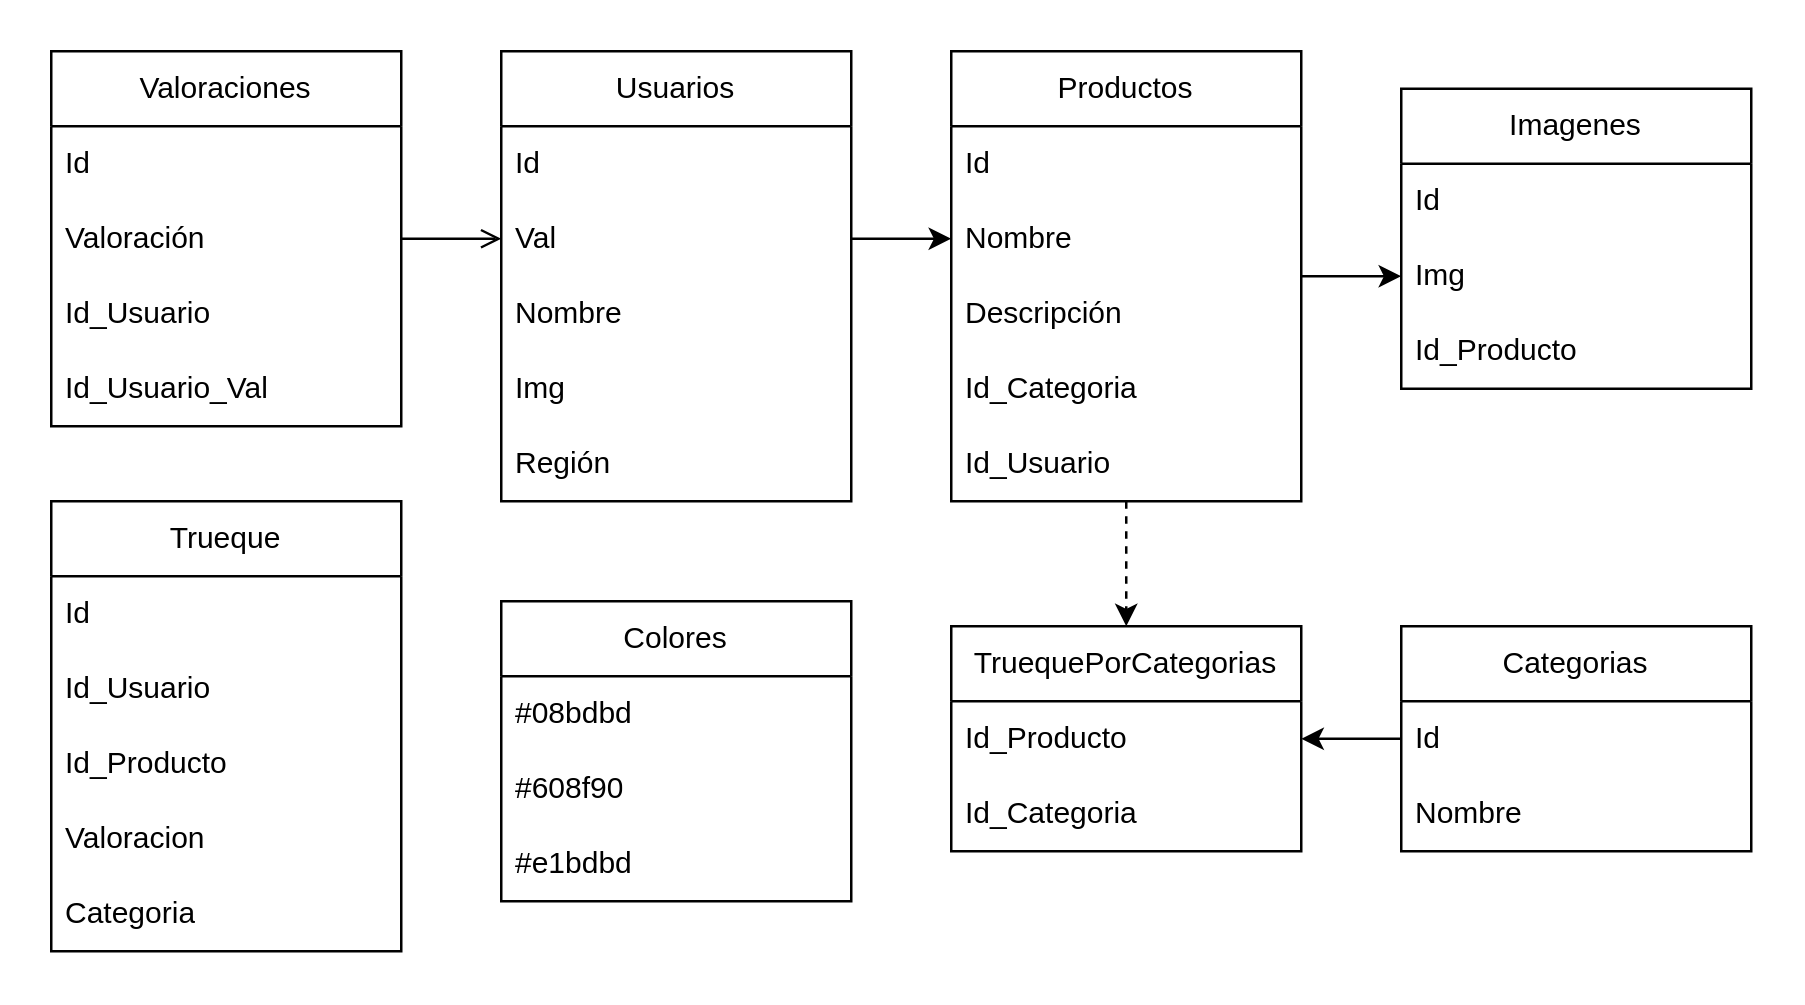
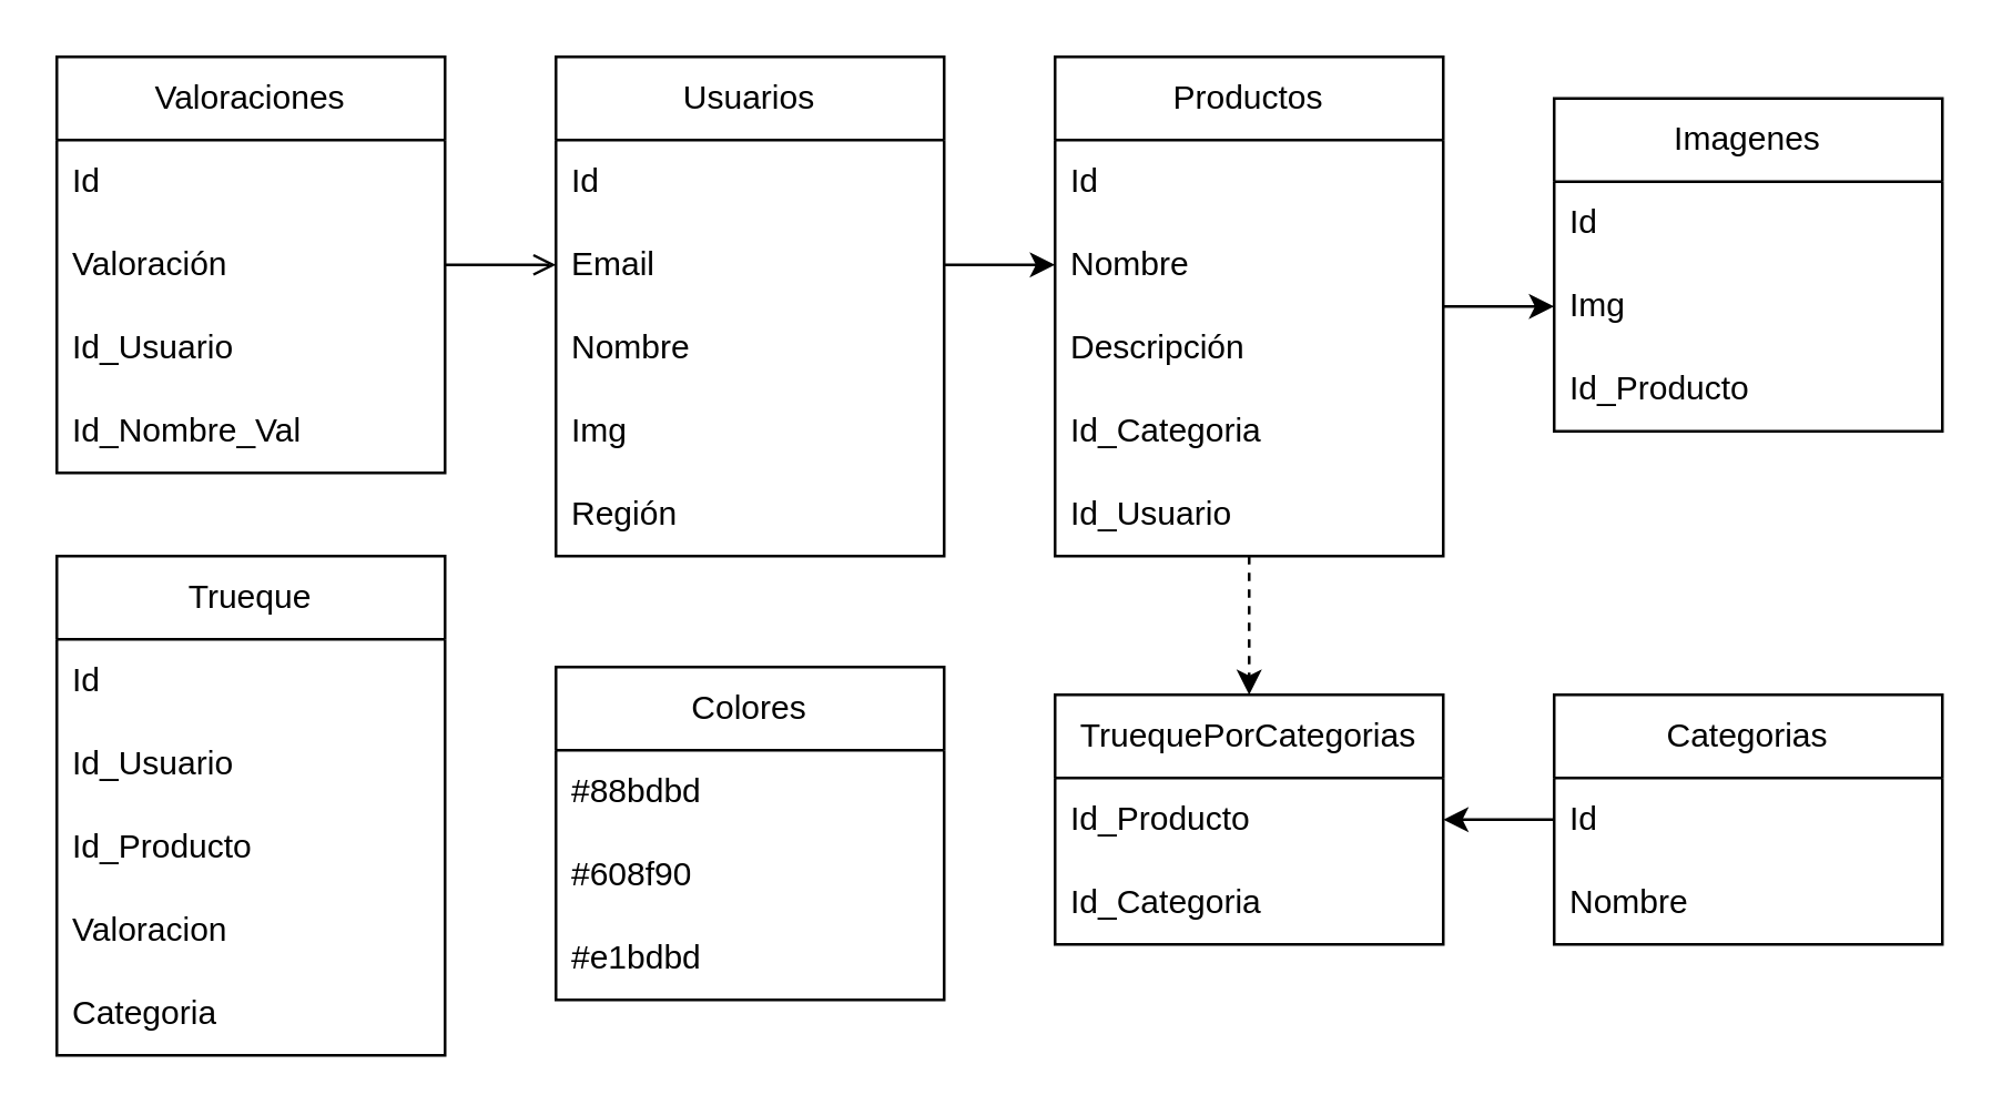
  <mxCell id="0" />
  <mxCell id="1" parent="0" />
  <mxCell id="2" value="Usuarios" style="swimlane;fontStyle=0;childLayout=stackLayout;horizontal=1;startSize=30;horizontalStack=0;resizeParent=1;resizeParentMax=0;resizeLast=0;collapsible=1;marginBottom=0;whiteSpace=wrap;html=1;" vertex="1" parent="1"><mxGeometry x="200" y="20" width="140" height="180" as="geometry" /></mxCell>
  <mxCell id="3" value="Id" style="text;strokeColor=none;fillColor=none;align=left;verticalAlign=middle;spacingLeft=4;spacingRight=4;overflow=hidden;points=[[0,0.5],[1,0.5]];portConstraint=eastwest;rotatable=0;whiteSpace=wrap;html=1;" vertex="1" parent="2"><mxGeometry y="30" width="140" height="30" as="geometry" /></mxCell>
- <mxCell id="4" value="Val" style="text;strokeColor=none;fillColor=none;align=left;verticalAlign=middle;spacingLeft=4;spacingRight=4;overflow=hidden;points=[[0,0.5],[1,0.5]];portConstraint=eastwest;rotatable=0;whiteSpace=wrap;html=1;" vertex="1" parent="2"><mxGeometry y="60" width="140" height="30" as="geometry" /></mxCell>
+ <mxCell id="4" value="Email" style="text;strokeColor=none;fillColor=none;align=left;verticalAlign=middle;spacingLeft=4;spacingRight=4;overflow=hidden;points=[[0,0.5],[1,0.5]];portConstraint=eastwest;rotatable=0;whiteSpace=wrap;html=1;" vertex="1" parent="2"><mxGeometry y="60" width="140" height="30" as="geometry" /></mxCell>
  <mxCell id="5" value="Nombre" style="text;strokeColor=none;fillColor=none;align=left;verticalAlign=middle;spacingLeft=4;spacingRight=4;overflow=hidden;points=[[0,0.5],[1,0.5]];portConstraint=eastwest;rotatable=0;whiteSpace=wrap;html=1;" vertex="1" parent="2"><mxGeometry y="90" width="140" height="30" as="geometry" /></mxCell>
  <mxCell id="6" value="Img" style="text;strokeColor=none;fillColor=none;align=left;verticalAlign=middle;spacingLeft=4;spacingRight=4;overflow=hidden;points=[[0,0.5],[1,0.5]];portConstraint=eastwest;rotatable=0;whiteSpace=wrap;html=1;" vertex="1" parent="2"><mxGeometry y="120" width="140" height="30" as="geometry" /></mxCell>
  <mxCell id="7" value="Región" style="text;strokeColor=none;fillColor=none;align=left;verticalAlign=middle;spacingLeft=4;spacingRight=4;overflow=hidden;points=[[0,0.5],[1,0.5]];portConstraint=eastwest;rotatable=0;whiteSpace=wrap;html=1;" vertex="1" parent="2"><mxGeometry y="150" width="140" height="30" as="geometry" /></mxCell>
  <mxCell id="8" value="Valoraciones" style="swimlane;fontStyle=0;childLayout=stackLayout;horizontal=1;startSize=30;horizontalStack=0;resizeParent=1;resizeParentMax=0;resizeLast=0;collapsible=1;marginBottom=0;whiteSpace=wrap;html=1;" vertex="1" parent="1"><mxGeometry x="20" y="20" width="140" height="150" as="geometry" /></mxCell>
  <mxCell id="9" value="Id" style="text;strokeColor=none;fillColor=none;align=left;verticalAlign=middle;spacingLeft=4;spacingRight=4;overflow=hidden;points=[[0,0.5],[1,0.5]];portConstraint=eastwest;rotatable=0;whiteSpace=wrap;html=1;" vertex="1" parent="8"><mxGeometry y="30" width="140" height="30" as="geometry" /></mxCell>
  <mxCell id="10" value="Valoración" style="text;strokeColor=none;fillColor=none;align=left;verticalAlign=middle;spacingLeft=4;spacingRight=4;overflow=hidden;points=[[0,0.5],[1,0.5]];portConstraint=eastwest;rotatable=0;whiteSpace=wrap;html=1;" vertex="1" parent="8"><mxGeometry y="60" width="140" height="30" as="geometry" /></mxCell>
  <mxCell id="11" value="Id_Usuario" style="text;strokeColor=none;fillColor=none;align=left;verticalAlign=middle;spacingLeft=4;spacingRight=4;overflow=hidden;points=[[0,0.5],[1,0.5]];portConstraint=eastwest;rotatable=0;whiteSpace=wrap;html=1;" vertex="1" parent="8"><mxGeometry y="90" width="140" height="30" as="geometry" /></mxCell>
- <mxCell id="12" value="Id_Usuario_Val" style="text;strokeColor=none;fillColor=none;align=left;verticalAlign=middle;spacingLeft=4;spacingRight=4;overflow=hidden;points=[[0,0.5],[1,0.5]];portConstraint=eastwest;rotatable=0;whiteSpace=wrap;html=1;" vertex="1" parent="8"><mxGeometry y="120" width="140" height="30" as="geometry" /></mxCell>
+ <mxCell id="12" value="Id_Nombre_Val" style="text;strokeColor=none;fillColor=none;align=left;verticalAlign=middle;spacingLeft=4;spacingRight=4;overflow=hidden;points=[[0,0.5],[1,0.5]];portConstraint=eastwest;rotatable=0;whiteSpace=wrap;html=1;" vertex="1" parent="8"><mxGeometry y="120" width="140" height="30" as="geometry" /></mxCell>
  <mxCell id="13" style="edgeStyle=orthogonalEdgeStyle;rounded=0;orthogonalLoop=1;jettySize=auto;html=1;entryX=0;entryY=0.5;entryDx=0;entryDy=0;" edge="1" parent="1" source="15" target="27"><mxGeometry relative="1" as="geometry" /></mxCell>
  <mxCell id="14" style="edgeStyle=orthogonalEdgeStyle;rounded=0;orthogonalLoop=1;jettySize=auto;html=1;entryX=0.5;entryY=0;entryDx=0;entryDy=0;dashed=1;" edge="1" parent="1" source="15" target="29"><mxGeometry relative="1" as="geometry" /></mxCell>
  <mxCell id="15" value="Productos" style="swimlane;fontStyle=0;childLayout=stackLayout;horizontal=1;startSize=30;horizontalStack=0;resizeParent=1;resizeParentMax=0;resizeLast=0;collapsible=1;marginBottom=0;whiteSpace=wrap;html=1;" vertex="1" parent="1"><mxGeometry x="380" y="20" width="140" height="180" as="geometry" /></mxCell>
  <mxCell id="16" value="Id" style="text;strokeColor=none;fillColor=none;align=left;verticalAlign=middle;spacingLeft=4;spacingRight=4;overflow=hidden;points=[[0,0.5],[1,0.5]];portConstraint=eastwest;rotatable=0;whiteSpace=wrap;html=1;" vertex="1" parent="15"><mxGeometry y="30" width="140" height="30" as="geometry" /></mxCell>
  <mxCell id="17" value="Nombre" style="text;strokeColor=none;fillColor=none;align=left;verticalAlign=middle;spacingLeft=4;spacingRight=4;overflow=hidden;points=[[0,0.5],[1,0.5]];portConstraint=eastwest;rotatable=0;whiteSpace=wrap;html=1;" vertex="1" parent="15"><mxGeometry y="60" width="140" height="30" as="geometry" /></mxCell>
  <mxCell id="18" value="Descripción" style="text;strokeColor=none;fillColor=none;align=left;verticalAlign=middle;spacingLeft=4;spacingRight=4;overflow=hidden;points=[[0,0.5],[1,0.5]];portConstraint=eastwest;rotatable=0;whiteSpace=wrap;html=1;" vertex="1" parent="15"><mxGeometry y="90" width="140" height="30" as="geometry" /></mxCell>
  <mxCell id="19" value="Id_Categoria" style="text;strokeColor=none;fillColor=none;align=left;verticalAlign=middle;spacingLeft=4;spacingRight=4;overflow=hidden;points=[[0,0.5],[1,0.5]];portConstraint=eastwest;rotatable=0;whiteSpace=wrap;html=1;" vertex="1" parent="15"><mxGeometry y="120" width="140" height="30" as="geometry" /></mxCell>
  <mxCell id="20" value="Id_Usuario" style="text;strokeColor=none;fillColor=none;align=left;verticalAlign=middle;spacingLeft=4;spacingRight=4;overflow=hidden;points=[[0,0.5],[1,0.5]];portConstraint=eastwest;rotatable=0;whiteSpace=wrap;html=1;" vertex="1" parent="15"><mxGeometry y="150" width="140" height="30" as="geometry" /></mxCell>
  <mxCell id="21" style="edgeStyle=orthogonalEdgeStyle;rounded=0;orthogonalLoop=1;jettySize=auto;html=1;entryX=1;entryY=0.5;entryDx=0;entryDy=0;" edge="1" parent="1" source="22" target="30"><mxGeometry relative="1" as="geometry" /></mxCell>
  <mxCell id="22" value="Categorias" style="swimlane;fontStyle=0;childLayout=stackLayout;horizontal=1;startSize=30;horizontalStack=0;resizeParent=1;resizeParentMax=0;resizeLast=0;collapsible=1;marginBottom=0;whiteSpace=wrap;html=1;" vertex="1" parent="1"><mxGeometry x="560" y="250" width="140" height="90" as="geometry" /></mxCell>
  <mxCell id="23" value="Id" style="text;strokeColor=none;fillColor=none;align=left;verticalAlign=middle;spacingLeft=4;spacingRight=4;overflow=hidden;points=[[0,0.5],[1,0.5]];portConstraint=eastwest;rotatable=0;whiteSpace=wrap;html=1;" vertex="1" parent="22"><mxGeometry y="30" width="140" height="30" as="geometry" /></mxCell>
  <mxCell id="24" value="Nombre" style="text;strokeColor=none;fillColor=none;align=left;verticalAlign=middle;spacingLeft=4;spacingRight=4;overflow=hidden;points=[[0,0.5],[1,0.5]];portConstraint=eastwest;rotatable=0;whiteSpace=wrap;html=1;" vertex="1" parent="22"><mxGeometry y="60" width="140" height="30" as="geometry" /></mxCell>
  <mxCell id="25" value="Imagenes" style="swimlane;fontStyle=0;childLayout=stackLayout;horizontal=1;startSize=30;horizontalStack=0;resizeParent=1;resizeParentMax=0;resizeLast=0;collapsible=1;marginBottom=0;whiteSpace=wrap;html=1;" vertex="1" parent="1"><mxGeometry x="560" y="35" width="140" height="120" as="geometry" /></mxCell>
  <mxCell id="26" value="Id" style="text;strokeColor=none;fillColor=none;align=left;verticalAlign=middle;spacingLeft=4;spacingRight=4;overflow=hidden;points=[[0,0.5],[1,0.5]];portConstraint=eastwest;rotatable=0;whiteSpace=wrap;html=1;" vertex="1" parent="25"><mxGeometry y="30" width="140" height="30" as="geometry" /></mxCell>
  <mxCell id="27" value="Img" style="text;strokeColor=none;fillColor=none;align=left;verticalAlign=middle;spacingLeft=4;spacingRight=4;overflow=hidden;points=[[0,0.5],[1,0.5]];portConstraint=eastwest;rotatable=0;whiteSpace=wrap;html=1;" vertex="1" parent="25"><mxGeometry y="60" width="140" height="30" as="geometry" /></mxCell>
  <mxCell id="28" value="Id_Producto" style="text;strokeColor=none;fillColor=none;align=left;verticalAlign=middle;spacingLeft=4;spacingRight=4;overflow=hidden;points=[[0,0.5],[1,0.5]];portConstraint=eastwest;rotatable=0;whiteSpace=wrap;html=1;" vertex="1" parent="25"><mxGeometry y="90" width="140" height="30" as="geometry" /></mxCell>
  <mxCell id="29" value="TruequePorCategorias" style="swimlane;fontStyle=0;childLayout=stackLayout;horizontal=1;startSize=30;horizontalStack=0;resizeParent=1;resizeParentMax=0;resizeLast=0;collapsible=1;marginBottom=0;whiteSpace=wrap;html=1;" vertex="1" parent="1"><mxGeometry x="380" y="250" width="140" height="90" as="geometry" /></mxCell>
  <mxCell id="30" value="Id_Producto" style="text;strokeColor=none;fillColor=none;align=left;verticalAlign=middle;spacingLeft=4;spacingRight=4;overflow=hidden;points=[[0,0.5],[1,0.5]];portConstraint=eastwest;rotatable=0;whiteSpace=wrap;html=1;" vertex="1" parent="29"><mxGeometry y="30" width="140" height="30" as="geometry" /></mxCell>
  <mxCell id="31" value="Id_Categoria" style="text;strokeColor=none;fillColor=none;align=left;verticalAlign=middle;spacingLeft=4;spacingRight=4;overflow=hidden;points=[[0,0.5],[1,0.5]];portConstraint=eastwest;rotatable=0;whiteSpace=wrap;html=1;" vertex="1" parent="29"><mxGeometry y="60" width="140" height="30" as="geometry" /></mxCell>
  <mxCell id="32" style="edgeStyle=orthogonalEdgeStyle;rounded=0;orthogonalLoop=1;jettySize=auto;html=1;entryX=0;entryY=0.5;entryDx=0;entryDy=0;endArrow=open;" edge="1" parent="1" source="10" target="4"><mxGeometry relative="1" as="geometry" /></mxCell>
  <mxCell id="33" style="edgeStyle=orthogonalEdgeStyle;rounded=0;orthogonalLoop=1;jettySize=auto;html=1;" edge="1" parent="1" source="4" target="17"><mxGeometry relative="1" as="geometry" /></mxCell>
  <mxCell id="34" value="Trueque" style="swimlane;fontStyle=0;childLayout=stackLayout;horizontal=1;startSize=30;horizontalStack=0;resizeParent=1;resizeParentMax=0;resizeLast=0;collapsible=1;marginBottom=0;whiteSpace=wrap;html=1;" vertex="1" parent="1"><mxGeometry x="20" y="200" width="140" height="180" as="geometry" /></mxCell>
  <mxCell id="35" value="Id" style="text;strokeColor=none;fillColor=none;align=left;verticalAlign=middle;spacingLeft=4;spacingRight=4;overflow=hidden;points=[[0,0.5],[1,0.5]];portConstraint=eastwest;rotatable=0;whiteSpace=wrap;html=1;" vertex="1" parent="34"><mxGeometry y="30" width="140" height="30" as="geometry" /></mxCell>
  <mxCell id="36" value="Id_Usuario" style="text;strokeColor=none;fillColor=none;align=left;verticalAlign=middle;spacingLeft=4;spacingRight=4;overflow=hidden;points=[[0,0.5],[1,0.5]];portConstraint=eastwest;rotatable=0;whiteSpace=wrap;html=1;" vertex="1" parent="34"><mxGeometry y="60" width="140" height="30" as="geometry" /></mxCell>
  <mxCell id="37" value="Id_Producto" style="text;strokeColor=none;fillColor=none;align=left;verticalAlign=middle;spacingLeft=4;spacingRight=4;overflow=hidden;points=[[0,0.5],[1,0.5]];portConstraint=eastwest;rotatable=0;whiteSpace=wrap;html=1;" vertex="1" parent="34"><mxGeometry y="90" width="140" height="30" as="geometry" /></mxCell>
  <mxCell id="38" value="Valoracion" style="text;strokeColor=none;fillColor=none;align=left;verticalAlign=middle;spacingLeft=4;spacingRight=4;overflow=hidden;points=[[0,0.5],[1,0.5]];portConstraint=eastwest;rotatable=0;whiteSpace=wrap;html=1;" vertex="1" parent="34"><mxGeometry y="120" width="140" height="30" as="geometry" /></mxCell>
  <mxCell id="39" value="Categoria" style="text;strokeColor=none;fillColor=none;align=left;verticalAlign=middle;spacingLeft=4;spacingRight=4;overflow=hidden;points=[[0,0.5],[1,0.5]];portConstraint=eastwest;rotatable=0;whiteSpace=wrap;html=1;" vertex="1" parent="34"><mxGeometry y="150" width="140" height="30" as="geometry" /></mxCell>
  <mxCell id="40" value="Colores" style="swimlane;fontStyle=0;childLayout=stackLayout;horizontal=1;startSize=30;horizontalStack=0;resizeParent=1;resizeParentMax=0;resizeLast=0;collapsible=1;marginBottom=0;whiteSpace=wrap;html=1;" vertex="1" parent="1"><mxGeometry x="200" y="240" width="140" height="120" as="geometry" /></mxCell>
- <mxCell id="41" value="#08bdbd" style="text;strokeColor=none;fillColor=none;align=left;verticalAlign=middle;spacingLeft=4;spacingRight=4;overflow=hidden;points=[[0,0.5],[1,0.5]];portConstraint=eastwest;rotatable=0;whiteSpace=wrap;html=1;" vertex="1" parent="40"><mxGeometry y="30" width="140" height="30" as="geometry" /></mxCell>
+ <mxCell id="41" value="#88bdbd" style="text;strokeColor=none;fillColor=none;align=left;verticalAlign=middle;spacingLeft=4;spacingRight=4;overflow=hidden;points=[[0,0.5],[1,0.5]];portConstraint=eastwest;rotatable=0;whiteSpace=wrap;html=1;" vertex="1" parent="40"><mxGeometry y="30" width="140" height="30" as="geometry" /></mxCell>
  <mxCell id="42" value="#608f90" style="text;strokeColor=none;fillColor=none;align=left;verticalAlign=middle;spacingLeft=4;spacingRight=4;overflow=hidden;points=[[0,0.5],[1,0.5]];portConstraint=eastwest;rotatable=0;whiteSpace=wrap;html=1;" vertex="1" parent="40"><mxGeometry y="60" width="140" height="30" as="geometry" /></mxCell>
  <mxCell id="43" value="#e1bdbd" style="text;strokeColor=none;fillColor=none;align=left;verticalAlign=middle;spacingLeft=4;spacingRight=4;overflow=hidden;points=[[0,0.5],[1,0.5]];portConstraint=eastwest;rotatable=0;whiteSpace=wrap;html=1;" vertex="1" parent="40"><mxGeometry y="90" width="140" height="30" as="geometry" /></mxCell>
